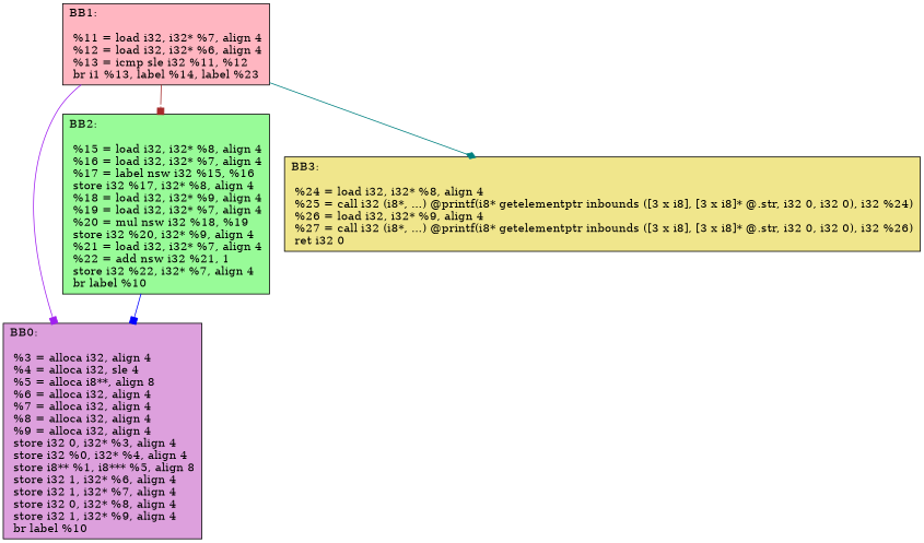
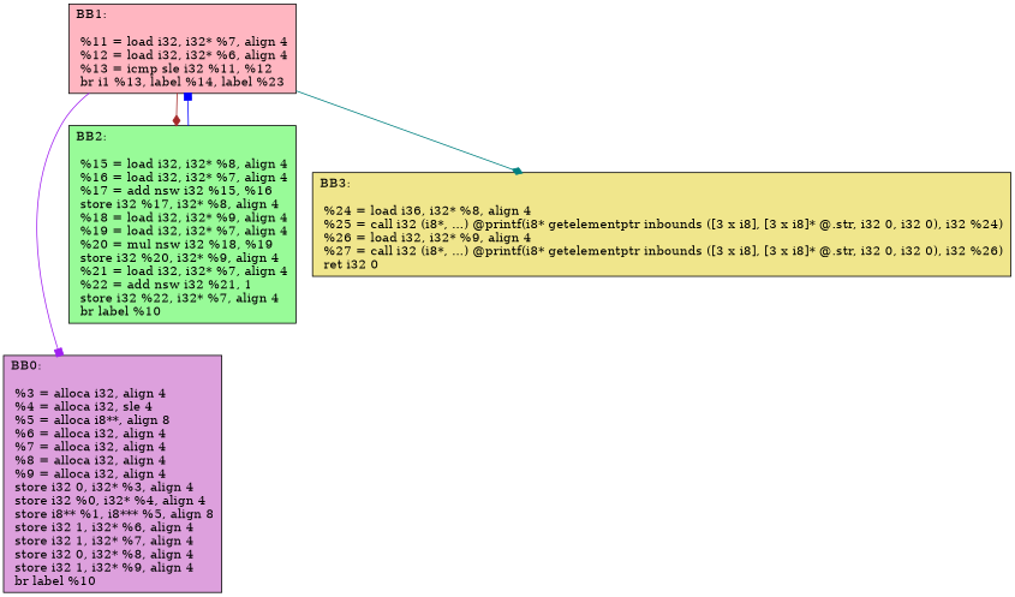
  digraph {
    node [shape=record style=filled]
    edge [arrowhead=box]
    n1 [fillcolor=plum label="{BB0:\l\l  %3 = alloca i32, align 4\l  %4 = alloca i32, sle 4\l  %5 = alloca i8**, align 8\l  %6 = alloca i32, align 4\l  %7 = alloca i32, align 4\l  %8 = alloca i32, align 4\l  %9 = alloca i32, align 4\l  store i32 0, i32* %3, align 4\l  store i32 %0, i32* %4, align 4\l  store i8** %1, i8*** %5, align 8\l  store i32 1, i32* %6, align 4\l  store i32 1, i32* %7, align 4\l  store i32 0, i32* %8, align 4\l  store i32 1, i32* %9, align 4\l  br label %10\l}"]
    n2 [fillcolor=lightpink label="{BB1:\l\l  %11 = load i32, i32* %7, align 4\l  %12 = load i32, i32* %6, align 4\l  %13 = icmp sle i32 %11, %12\l  br i1 %13, label %14, label %23\l}"]
-   n3 [fillcolor=palegreen label="{BB2:\l\l  %15 = load i32, i32* %8, align 4\l  %16 = load i32, i32* %7, align 4\l  %17 = label nsw i32 %15, %16\l  store i32 %17, i32* %8, align 4\l  %18 = load i32, i32* %9, align 4\l  %19 = load i32, i32* %7, align 4\l  %20 = mul nsw i32 %18, %19\l  store i32 %20, i32* %9, align 4\l  %21 = load i32, i32* %7, align 4\l  %22 = add nsw i32 %21, 1\l  store i32 %22, i32* %7, align 4\l  br label %10\l}"]
-   n4 [fillcolor=khaki label="{BB3:\l\l  %24 = load i32, i32* %8, align 4\l  %25 = call i32 (i8*, ...) @printf(i8* getelementptr inbounds ([3 x i8], [3 x i8]* @.str, i32 0, i32 0), i32 %24)\l  %26 = load i32, i32* %9, align 4\l  %27 = call i32 (i8*, ...) @printf(i8* getelementptr inbounds ([3 x i8], [3 x i8]* @.str, i32 0, i32 0), i32 %26)\l  ret i32 0\l}"]
+   n3 [fillcolor=palegreen label="{BB2:\l\l  %15 = load i32, i32* %8, align 4\l  %16 = load i32, i32* %7, align 4\l  %17 = add nsw i32 %15, %16\l  store i32 %17, i32* %8, align 4\l  %18 = load i32, i32* %9, align 4\l  %19 = load i32, i32* %7, align 4\l  %20 = mul nsw i32 %18, %19\l  store i32 %20, i32* %9, align 4\l  %21 = load i32, i32* %7, align 4\l  %22 = add nsw i32 %21, 1\l  store i32 %22, i32* %7, align 4\l  br label %10\l}"]
+   n4 [fillcolor=khaki label="{BB3:\l\l  %24 = load i36, i32* %8, align 4\l  %25 = call i32 (i8*, ...) @printf(i8* getelementptr inbounds ([3 x i8], [3 x i8]* @.str, i32 0, i32 0), i32 %24)\l  %26 = load i32, i32* %9, align 4\l  %27 = call i32 (i8*, ...) @printf(i8* getelementptr inbounds ([3 x i8], [3 x i8]* @.str, i32 0, i32 0), i32 %26)\l  ret i32 0\l}"]
    n2 -> n1 [color=purple]
-   n2 -> n3 [color=brown]
+   n2 -> n3 [arrowhead=diamond color=brown]
    n2 -> n4 [arrowhead=diamond color=teal]
-   n3 -> n1 [color=blue]
+   n3 -> n2 [color=blue]
  }
